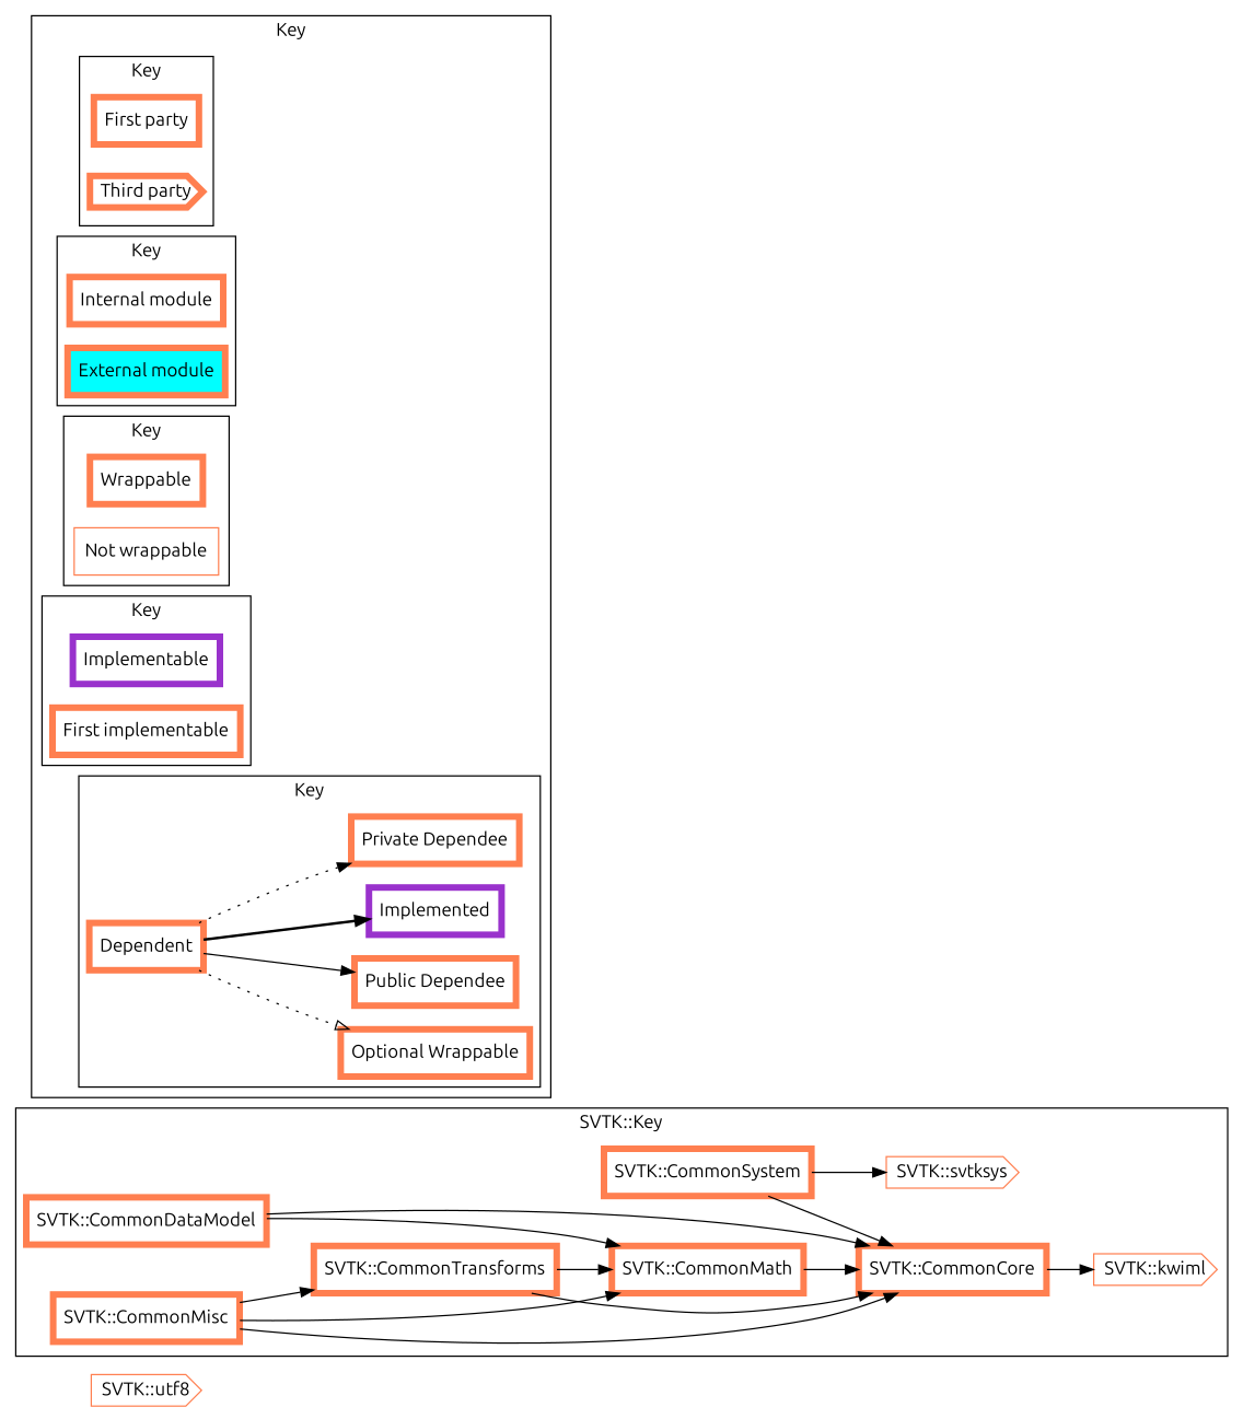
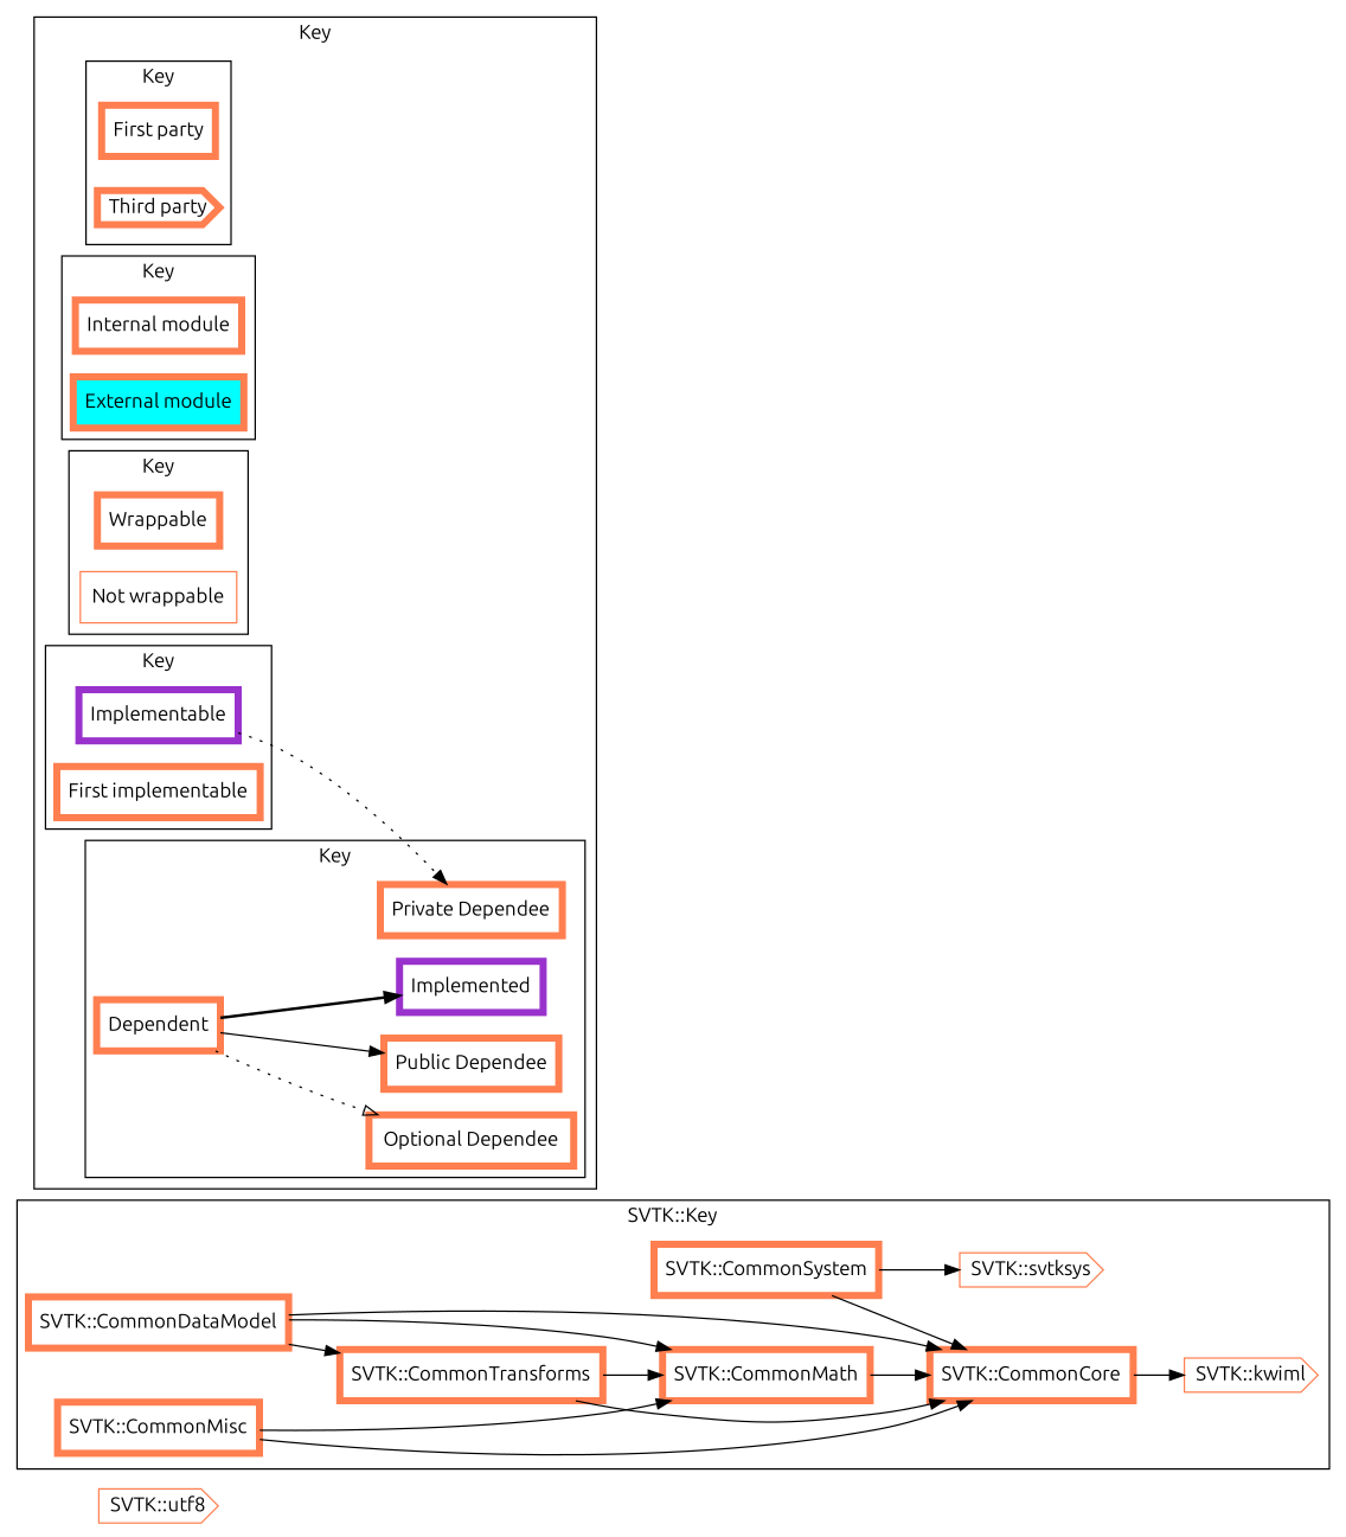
  strict digraph {
    clusterrank=local
    fontname=Ubuntu
    rankdir=LR
    node [color="/svg/coral" fillcolor="/svg/white" fontname=Ubuntu penwidth=5 shape=rectangle style=filled]
    edge [arrowhead=normal fontname=Ubuntu style=solid]
    n1 [label="SVTK::utf8" penwidth=1 shape=cds]
    n2 [label="SVTK::svtksys" penwidth=1 shape=cds]
    n3 [label="SVTK::kwiml" penwidth=1 shape=cds]
    n4 [label="SVTK::CommonDataModel"]
    n5 [label="SVTK::CommonCore"]
    n6 [label="SVTK::CommonMath"]
    n7 [label="SVTK::CommonTransforms"]
    n8 [label="SVTK::CommonSystem"]
    n9 [label="SVTK::CommonMisc"]
    n10 [label="First party"]
    n11 [label="Third party" shape=cds]
    n12 [label="Internal module"]
    n13 [fillcolor="/svg/cyan" label="External module"]
    n14 [label=Wrappable]
    n15 [label="Not wrappable" penwidth=1]
    n16 [color="/svg/darkorchid" label=Implementable]
    n17 [label="First implementable"]
    n18 [label=Dependent]
    n19 [label="Private Dependee"]
-   n20 [label="Optional Wrappable"]
+   n20 [label="Optional Dependee"]
    n21 [label="Public Dependee"]
    n22 [color="/svg/darkorchid" label=Implemented]
    subgraph sub_1 {
      n1
      n2
      n3
    }
    subgraph cluster_2 {
      label="SVTK::Key"
      n2
      n3
      n4
      n5
      n6
      n7
      n8
      n9
    }
    subgraph cluster_3 {
      label=Key
      subgraph cluster_4 {
        label=Key
        n10
        n11
      }
      subgraph cluster_5 {
        label=Key
        n12
        n13
      }
      subgraph cluster_6 {
        label=Key
        n14
        n15
      }
      subgraph cluster_7 {
        label=Key
        n16
        n17
      }
      subgraph cluster_8 {
        label=Key
        n18
        n19
        n20
        n21
        n22
      }
    }
    n4 -> n5
    n4 -> n6
-   n9 -> n7
+   n4 -> n7
    n5 -> n3
    n6 -> n5
    n7 -> n5
    n7 -> n6
    n8 -> n2
    n8 -> n5
    n9 -> n5
    n9 -> n6
-   n18 -> n19 [style=dotted]
+   n16 -> n19 [style=dotted]
    n18 -> n20 [arrowhead=empty style=dotted]
    n18 -> n21
    n18 -> n22 [style=bold]
  }
